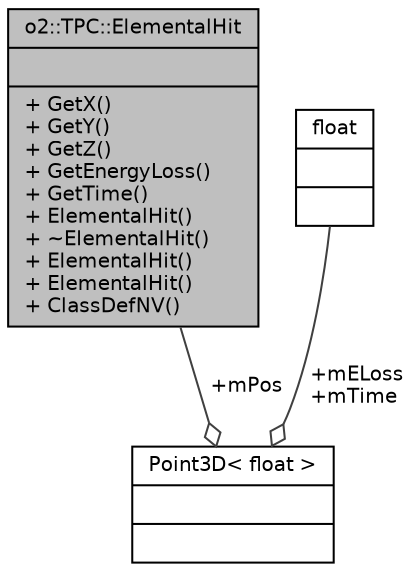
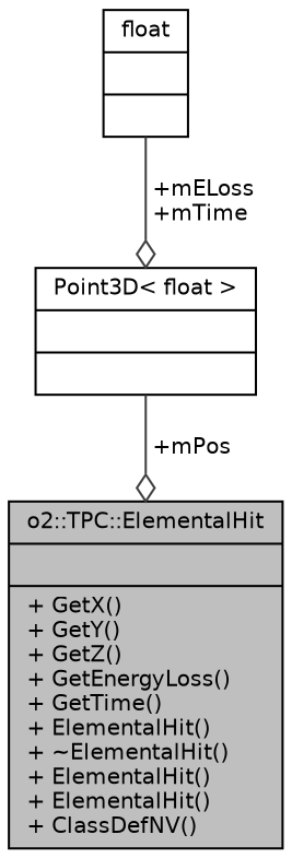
  digraph {
    node [color=black fontname=Helvetica fontsize=10 shape=record]
    edge [arrowhead=odiamond color=grey25 fontname=Helvetica fontsize=10 labelfontname=Helvetica labelfontsize=10 style=solid]
    n1 [fillcolor=grey75 fontcolor=black height=0.2 label="{o2::TPC::ElementalHit\n||+ GetX()\l+ GetY()\l+ GetZ()\l+ GetEnergyLoss()\l+ GetTime()\l+ ElementalHit()\l+ ~ElementalHit()\l+ ElementalHit()\l+ ElementalHit()\l+ ClassDefNV()\l}" style=filled width=0.4]
    n2 [height=0.2 label="{float\n||}" width=0.4]
    n3 [height=0.2 label="{Point3D\< float \>\n||}" width=0.4]
    n2 -> n3 [label=" +mELoss\n+mTime"]
-   n1 -> n3 [label=" +mPos"]
+   n3 -> n1 [label=" +mPos"]
  }
